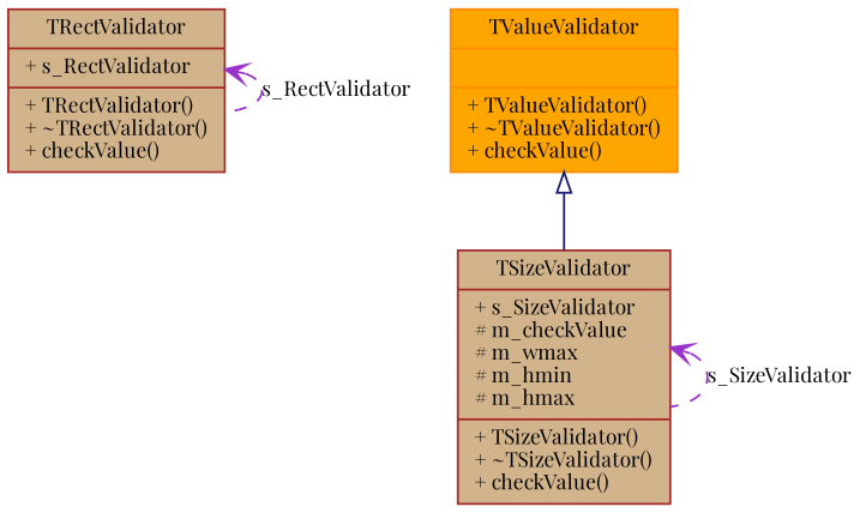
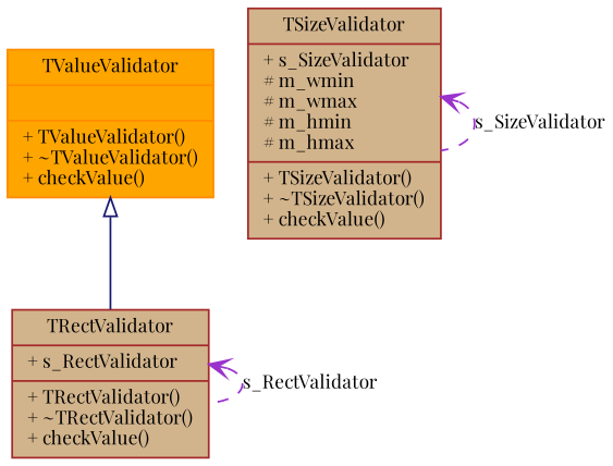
  digraph {
    fontname="Playfair Display"
    node [color=brown fillcolor=tan fontname="Playfair Display" fontsize=10 shape=record style=filled]
    edge [arrowtail=open color=darkorchid3 dir=back fontname="Playfair Display" fontsize=10 labelfontname="FreeSans.ttf" labelfontsize=10 style=dashed]
    n1 [fontcolor=black height=0.2 label="{TRectValidator\n|+ s_RectValidator\l|+ TRectValidator()\l+ ~TRectValidator()\l+ checkValue()\l}" width=0.4]
-   n2 [height=0.2 label="{TSizeValidator\n|+ s_SizeValidator\l# m_checkValue\l# m_wmax\l# m_hmin\l# m_hmax\l|+ TSizeValidator()\l+ ~TSizeValidator()\l+ checkValue()\l}" width=0.4]
+   n2 [height=0.2 label="{TSizeValidator\n|+ s_SizeValidator\l# m_wmin\l# m_wmax\l# m_hmin\l# m_hmax\l|+ TSizeValidator()\l+ ~TSizeValidator()\l+ checkValue()\l}" width=0.4]
    n3 [color=darkorange fillcolor=orange height=0.2 label="{TValueValidator\n||+ TValueValidator()\l+ ~TValueValidator()\l+ checkValue()\l}" width=0.4]
    n1 -> n1 [label=s_RectValidator]
    n2 -> n2 [label=s_SizeValidator]
-   n3 -> n2 [arrowtail=empty color=midnightblue style=solid]
+   n3 -> n1 [arrowtail=empty color=midnightblue style=solid]
  }
